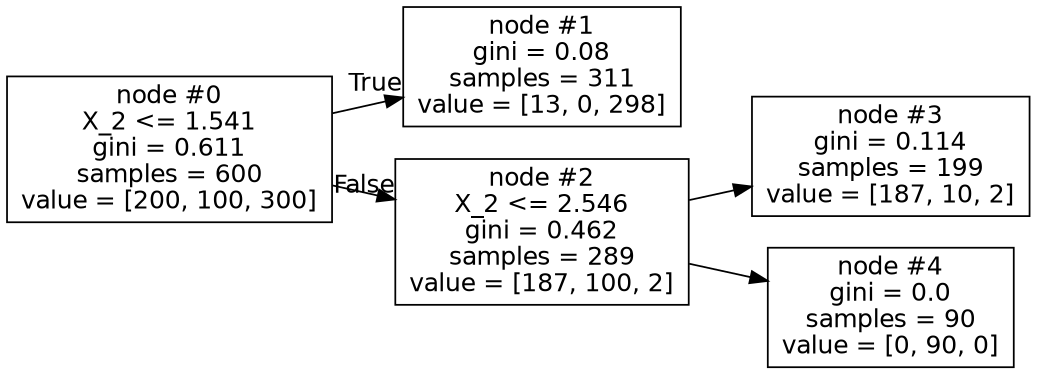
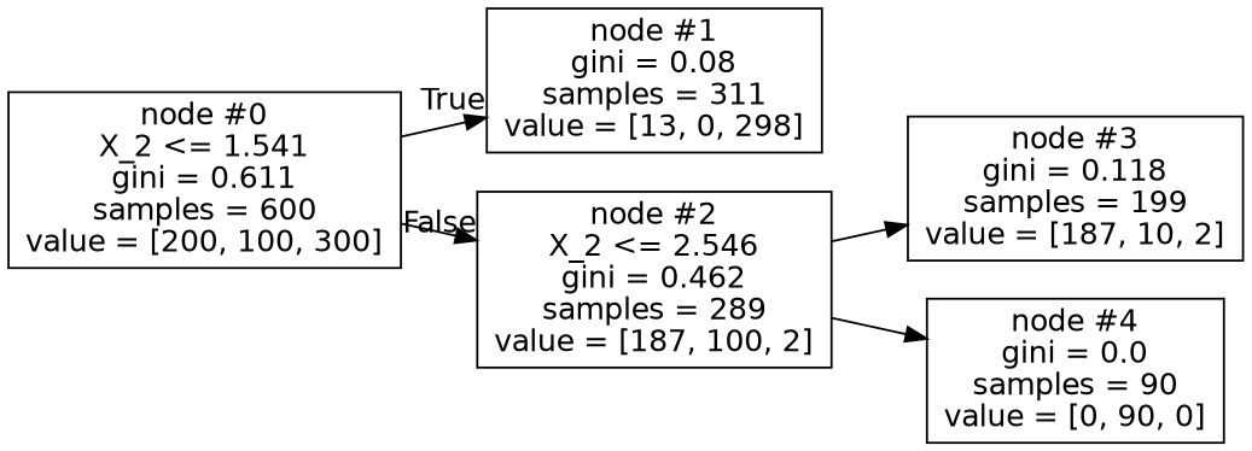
  digraph {
    rankdir=LR
    fontname="DejaVu Sans"
    node [shape=box fontname="DejaVu Sans"]
    edge [fontname="DejaVu Sans"]
    n1 [label="node #0\nX_2 <= 1.541\ngini = 0.611\nsamples = 600\nvalue = [200, 100, 300]"]
    n2 [label="node #1\ngini = 0.08\nsamples = 311\nvalue = [13, 0, 298]"]
    n3 [label="node #2\nX_2 <= 2.546\ngini = 0.462\nsamples = 289\nvalue = [187, 100, 2]"]
-   n4 [label="node #3\ngini = 0.114\nsamples = 199\nvalue = [187, 10, 2]"]
+   n4 [label="node #3\ngini = 0.118\nsamples = 199\nvalue = [187, 10, 2]"]
    n5 [label="node #4\ngini = 0.0\nsamples = 90\nvalue = [0, 90, 0]"]
    n1 -> n2 [headlabel=True labelangle=45 labeldistance=2.5]
    n1 -> n3 [headlabel=False labelangle=-45 labeldistance=2.5]
    n3 -> n4
    n3 -> n5
  }
